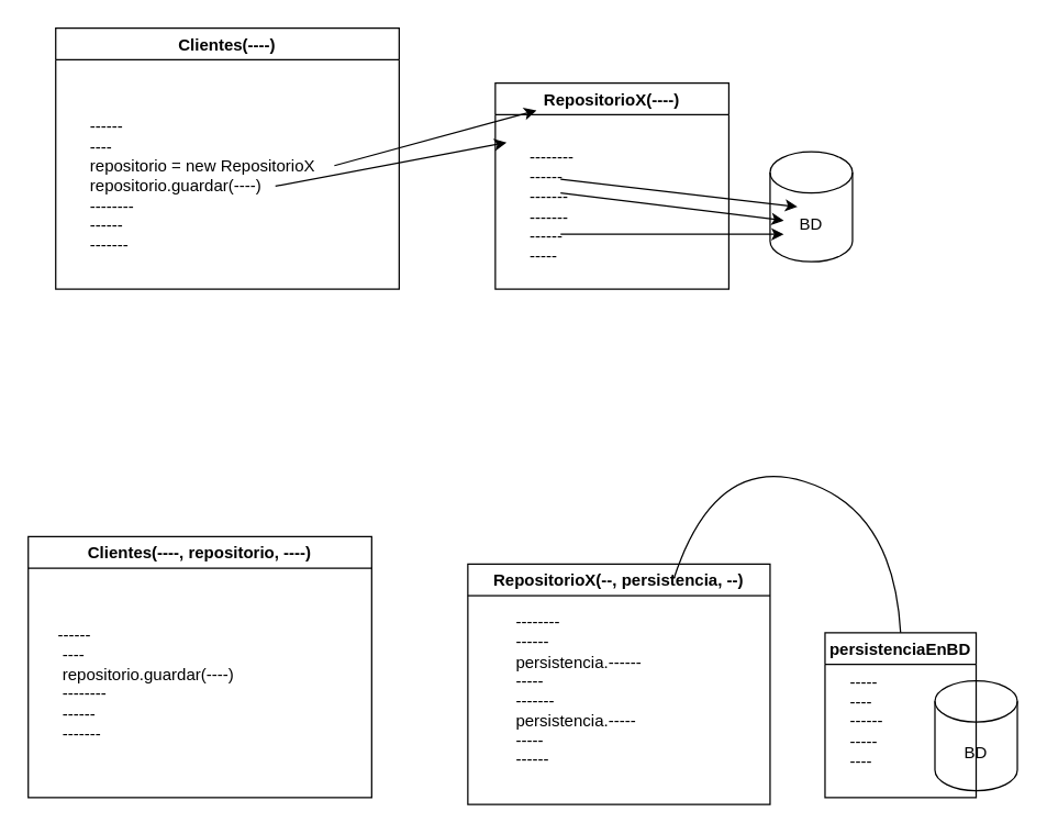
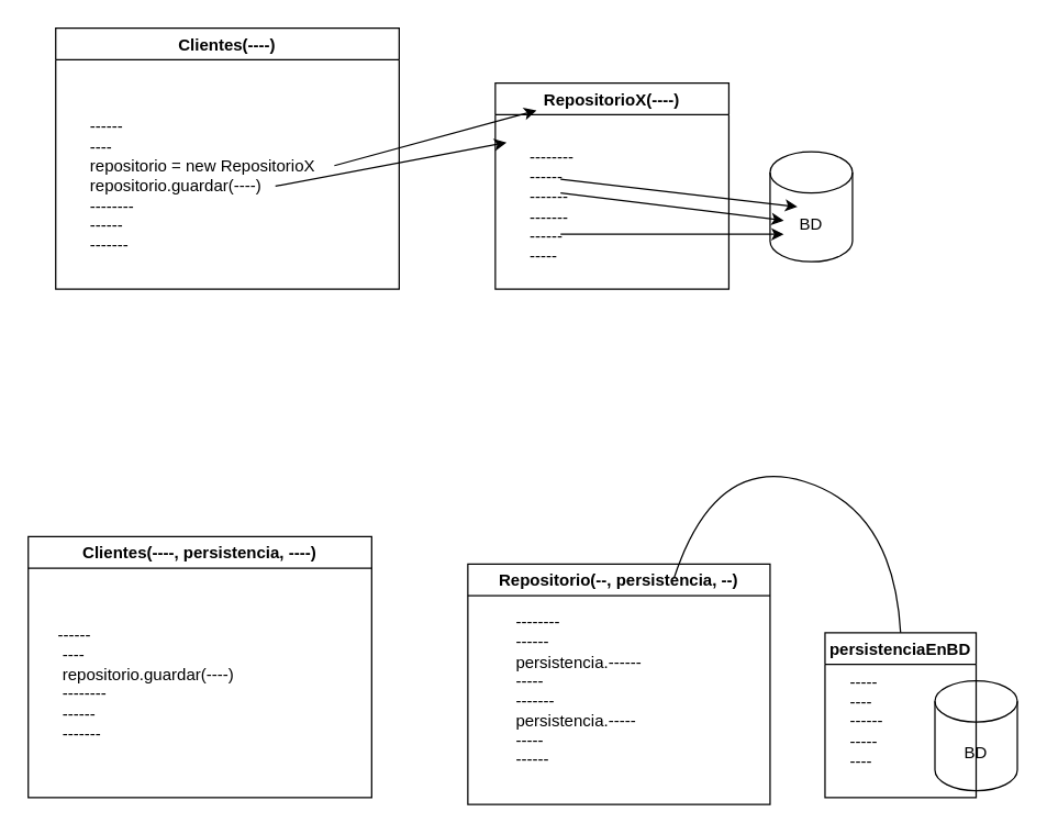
  <mxCell id="0" />
  <mxCell id="1" parent="0" />
  <mxCell id="2" value="BD" style="shape=cylinder3;whiteSpace=wrap;html=1;boundedLbl=1;backgroundOutline=1;size=15;" parent="1" vertex="1"><mxGeometry x="560" y="110" width="60" height="80" as="geometry" /></mxCell>
  <mxCell id="3" value="Clientes(----)" style="swimlane;" parent="1" vertex="1"><mxGeometry x="40" y="20" width="250" height="190" as="geometry" /></mxCell>
  <mxCell id="4" value="&lt;br&gt;&amp;nbsp; &amp;nbsp; ------&lt;br&gt;&amp;nbsp; &amp;nbsp; ----&lt;br&gt;&amp;nbsp; &amp;nbsp; repositorio = new RepositorioX&lt;br&gt;&lt;div&gt;&amp;nbsp; &amp;nbsp; repositorio.guardar(----)&lt;/div&gt;&lt;div&gt;&amp;nbsp; &amp;nbsp; --------&lt;/div&gt;&lt;div&gt;&amp;nbsp; &amp;nbsp; ------&lt;/div&gt;&lt;div&gt;&amp;nbsp; &amp;nbsp; -------&lt;/div&gt;&lt;div&gt;&lt;br&gt;&lt;/div&gt;" style="text;html=1;align=left;verticalAlign=middle;resizable=0;points=[];autosize=1;strokeColor=none;fillColor=none;" parent="3" vertex="1"><mxGeometry x="10" y="50" width="190" height="130" as="geometry" /></mxCell>
  <mxCell id="5" value="RepositorioX(----)" style="swimlane;" parent="1" vertex="1"><mxGeometry x="360" y="60" width="170" height="150" as="geometry" /></mxCell>
  <mxCell id="6" value="&lt;br&gt;&lt;div&gt;&amp;nbsp; &amp;nbsp; --------&lt;/div&gt;&lt;div&gt;&amp;nbsp; &amp;nbsp; ------&lt;/div&gt;&lt;div&gt;&amp;nbsp; &amp;nbsp; -------&lt;/div&gt;&lt;div&gt;&amp;nbsp; &amp;nbsp; -------&lt;/div&gt;&lt;div&gt;&lt;span&gt;&amp;nbsp; &amp;nbsp; ------&lt;/span&gt;&lt;br&gt;&lt;/div&gt;&lt;div&gt;&amp;nbsp; &amp;nbsp; -----&lt;/div&gt;&lt;div&gt;&lt;br&gt;&lt;/div&gt;" style="text;html=1;align=left;verticalAlign=middle;resizable=0;points=[];autosize=1;strokeColor=none;fillColor=none;" parent="5" vertex="1"><mxGeometry x="10" y="30" width="60" height="120" as="geometry" /></mxCell>
  <mxCell id="7" value="" style="endArrow=classic;html=1;rounded=0;exitX=0.625;exitY=0.417;exitDx=0;exitDy=0;exitPerimeter=0;entryX=0.333;entryY=0.5;entryDx=0;entryDy=0;entryPerimeter=0;" parent="5" source="6" edge="1"><mxGeometry width="50" height="50" relative="1" as="geometry"><mxPoint x="50" y="79.98" as="sourcePoint" /><mxPoint x="209.98" y="100.02" as="targetPoint" /></mxGeometry></mxCell>
  <mxCell id="8" value="" style="endArrow=classic;html=1;rounded=0;exitX=0.625;exitY=0.667;exitDx=0;exitDy=0;exitPerimeter=0;entryX=0.333;entryY=0.5;entryDx=0;entryDy=0;entryPerimeter=0;" parent="5" source="6" edge="1"><mxGeometry width="50" height="50" relative="1" as="geometry"><mxPoint x="50" y="89.96" as="sourcePoint" /><mxPoint x="209.98" y="110" as="targetPoint" /></mxGeometry></mxCell>
- <mxCell id="9" value="Clientes(----, repositorio, ----)" style="swimlane;startSize=23;" parent="1" vertex="1"><mxGeometry x="20" y="390" width="250" height="190" as="geometry" /></mxCell>
+ <mxCell id="9" value="Clientes(----, persistencia, ----)" style="swimlane;startSize=23;" parent="1" vertex="1"><mxGeometry x="20" y="390" width="250" height="190" as="geometry" /></mxCell>
  <mxCell id="10" value="&amp;nbsp; &amp;nbsp;------&lt;br&gt;&amp;nbsp; &amp;nbsp; ----&lt;br&gt;&lt;div&gt;&amp;nbsp; &amp;nbsp; repositorio.guardar(----)&lt;/div&gt;&lt;div&gt;&amp;nbsp; &amp;nbsp; --------&lt;/div&gt;&lt;div&gt;&amp;nbsp; &amp;nbsp; ------&lt;/div&gt;&lt;div&gt;&amp;nbsp; &amp;nbsp; -------&lt;/div&gt;&lt;div&gt;&lt;br&gt;&lt;/div&gt;" style="text;html=1;align=left;verticalAlign=middle;resizable=0;points=[];autosize=1;strokeColor=none;fillColor=none;" parent="9" vertex="1"><mxGeometry x="10" y="65" width="150" height="100" as="geometry" /></mxCell>
- <mxCell id="11" value="RepositorioX(--, persistencia, --)" style="swimlane;" parent="1" vertex="1"><mxGeometry x="340" y="410" width="220" height="175" as="geometry" /></mxCell>
+ <mxCell id="11" value="Repositorio(--, persistencia, --)" style="swimlane;" parent="1" vertex="1"><mxGeometry x="340" y="410" width="220" height="175" as="geometry" /></mxCell>
  <mxCell id="12" value="&lt;span&gt;&amp;nbsp; &amp;nbsp; --------&lt;/span&gt;&lt;br&gt;&lt;div&gt;&amp;nbsp; &amp;nbsp; ------&lt;/div&gt;&lt;div&gt;&amp;nbsp; &amp;nbsp; persistencia.------&lt;/div&gt;&lt;div&gt;&amp;nbsp; &amp;nbsp; -----&lt;/div&gt;&lt;div&gt;&amp;nbsp; &amp;nbsp; -------&lt;/div&gt;&lt;div&gt;&amp;nbsp; &amp;nbsp; persistencia.-----&lt;/div&gt;&lt;div&gt;&amp;nbsp; &amp;nbsp; -----&lt;/div&gt;&lt;div&gt;&amp;nbsp; &amp;nbsp; ------&lt;/div&gt;&lt;div&gt;&lt;br&gt;&lt;/div&gt;" style="text;html=1;align=left;verticalAlign=middle;resizable=0;points=[];autosize=1;strokeColor=none;fillColor=none;" parent="11" vertex="1"><mxGeometry x="20" y="35" width="120" height="130" as="geometry" /></mxCell>
  <mxCell id="13" value="BD" style="shape=cylinder3;whiteSpace=wrap;html=1;boundedLbl=1;backgroundOutline=1;size=15;" parent="1" vertex="1"><mxGeometry x="680" y="495" width="60" height="80" as="geometry" /></mxCell>
  <mxCell id="14" value="persistenciaEnBD" style="swimlane;" parent="1" vertex="1"><mxGeometry x="600" y="460" width="110" height="120" as="geometry" /></mxCell>
  <mxCell id="15" value="&lt;div style=&quot;text-align: left&quot;&gt;&lt;span&gt;-----&lt;/span&gt;&lt;/div&gt;&lt;div style=&quot;text-align: left&quot;&gt;&lt;span&gt;----&lt;/span&gt;&lt;/div&gt;&lt;div style=&quot;text-align: left&quot;&gt;&lt;span&gt;------&lt;/span&gt;&lt;/div&gt;&lt;div style=&quot;text-align: left&quot;&gt;&lt;span&gt;-----&lt;/span&gt;&lt;/div&gt;&lt;div style=&quot;text-align: left&quot;&gt;&lt;span&gt;----&lt;/span&gt;&lt;/div&gt;" style="text;html=1;align=center;verticalAlign=middle;resizable=0;points=[];autosize=1;strokeColor=none;fillColor=none;" parent="14" vertex="1"><mxGeometry x="10" y="25" width="40" height="80" as="geometry" /></mxCell>
  <mxCell id="16" value="" style="endArrow=classic;html=1;rounded=0;exitX=1.015;exitY=0.385;exitDx=0;exitDy=0;exitPerimeter=0;entryX=0.176;entryY=0.133;entryDx=0;entryDy=0;entryPerimeter=0;" parent="1" source="4" target="5" edge="1"><mxGeometry width="50" height="50" relative="1" as="geometry"><mxPoint x="410" y="240" as="sourcePoint" /><mxPoint x="460" y="190" as="targetPoint" /></mxGeometry></mxCell>
  <mxCell id="17" value="" style="endArrow=classic;html=1;rounded=0;exitX=0.789;exitY=0.5;exitDx=0;exitDy=0;exitPerimeter=0;entryX=-0.03;entryY=0.11;entryDx=0;entryDy=0;entryPerimeter=0;" parent="1" source="4" target="6" edge="1"><mxGeometry width="50" height="50" relative="1" as="geometry"><mxPoint x="410" y="240" as="sourcePoint" /><mxPoint x="460" y="190" as="targetPoint" /></mxGeometry></mxCell>
  <mxCell id="18" value="" style="endArrow=classic;html=1;rounded=0;exitX=0.625;exitY=0.333;exitDx=0;exitDy=0;exitPerimeter=0;entryX=0.333;entryY=0.5;entryDx=0;entryDy=0;entryPerimeter=0;" parent="1" source="6" target="2" edge="1"><mxGeometry width="50" height="50" relative="1" as="geometry"><mxPoint x="410" y="240" as="sourcePoint" /><mxPoint x="550" y="190" as="targetPoint" /></mxGeometry></mxCell>
  <mxCell id="19" value="" style="curved=1;endArrow=none;html=1;rounded=0;exitX=0.5;exitY=0;exitDx=0;exitDy=0;endSize=11;entryX=0.682;entryY=0.059;entryDx=0;entryDy=0;entryPerimeter=0;" parent="1" source="14" target="11" edge="1"><mxGeometry width="50" height="50" relative="1" as="geometry"><mxPoint x="650" y="420" as="sourcePoint" /><mxPoint x="490" y="410" as="targetPoint" /><Array as="points"><mxPoint x="650" y="370" /><mxPoint x="520" y="330" /></Array></mxGeometry></mxCell>
